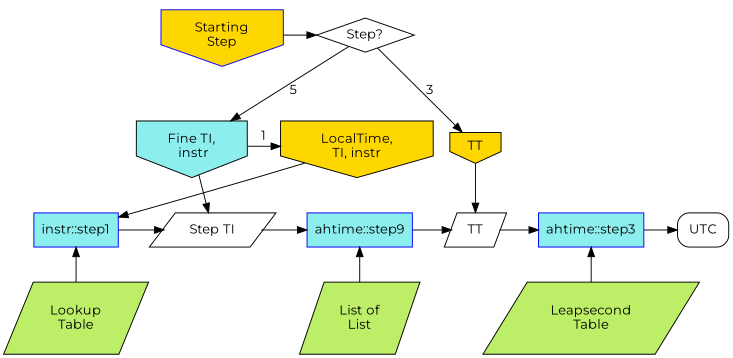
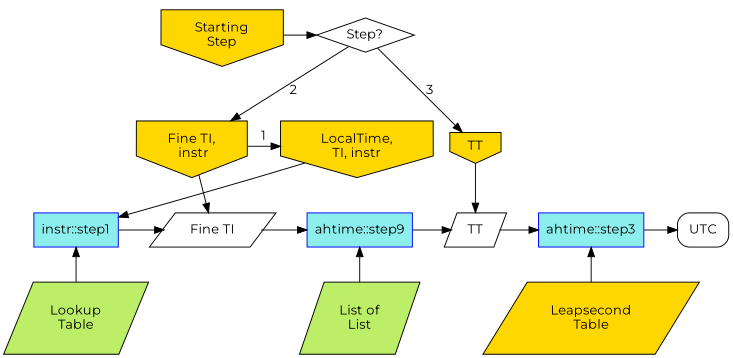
  digraph {
    fontname=Montserrat
    node [fontname=Montserrat shape=parallelogram style=filled]
    edge [fontname=Montserrat]
-   n1 [fillcolor=gold label="Starting\nStep" shape=invhouse color=blue]
+   n1 [fillcolor=gold label="Starting\nStep" shape=invhouse]
    n2 [label="Step?" shape=diamond style=""]
    n3 [fillcolor=gold label="LocalTime,\nTI, instr" shape=invhouse]
-   n4 [fillcolor=darkslategray2 label="Fine TI,\n instr" shape=invhouse]
+   n4 [fillcolor=gold label="Fine TI,\n instr" shape=invhouse]
    n5 [fillcolor=gold label=TT shape=invhouse]
    n6 [color=blue fillcolor=darkslategray2 label="instr::step1" shape=rect]
-   n7 [label="Step TI" style=""]
+   n7 [label="Fine TI" style=""]
    n8 [color=blue fillcolor=darkslategray2 label="ahtime::step9" shape=rect]
    n9 [label=TT style=""]
    n10 [color=blue fillcolor=darkslategray2 label="ahtime::step3" shape=rect]
    n11 [label=UTC shape=rect style=rounded]
    n12 [fillcolor=darkolivegreen2 label="Lookup\nTable"]
    n13 [fillcolor=darkolivegreen2 label="List of\nList"]
-   n14 [fillcolor=darkolivegreen2 label="Leapsecond\nTable"]
+   n14 [fillcolor=gold label="Leapsecond\nTable"]
    subgraph sub_1 {
      rank=same
      n1
      n2
    }
    subgraph sub_2 {
      rank=same
      n3
      n4
      n5
    }
    subgraph sub_3 {
      rank=same
      n6
      n7
      n8
      n9
      n10
      n11
    }
    subgraph sub_4 {
      rank=same
      n12
      n13
      n14
    }
    n1 -> n2
-   n2 -> n4 [label=5]
+   n2 -> n4 [label=2]
    n2 -> n5 [label=3]
    n3 -> n6
    n4 -> n3 [label=1]
    n4 -> n7
    n5 -> n9
    n6 -> n7
    n6 -> n12 [dir=back]
    n7 -> n8
    n8 -> n9
    n8 -> n13 [dir=back]
    n9 -> n10
    n10 -> n11
    n10 -> n14 [dir=back]
  }
